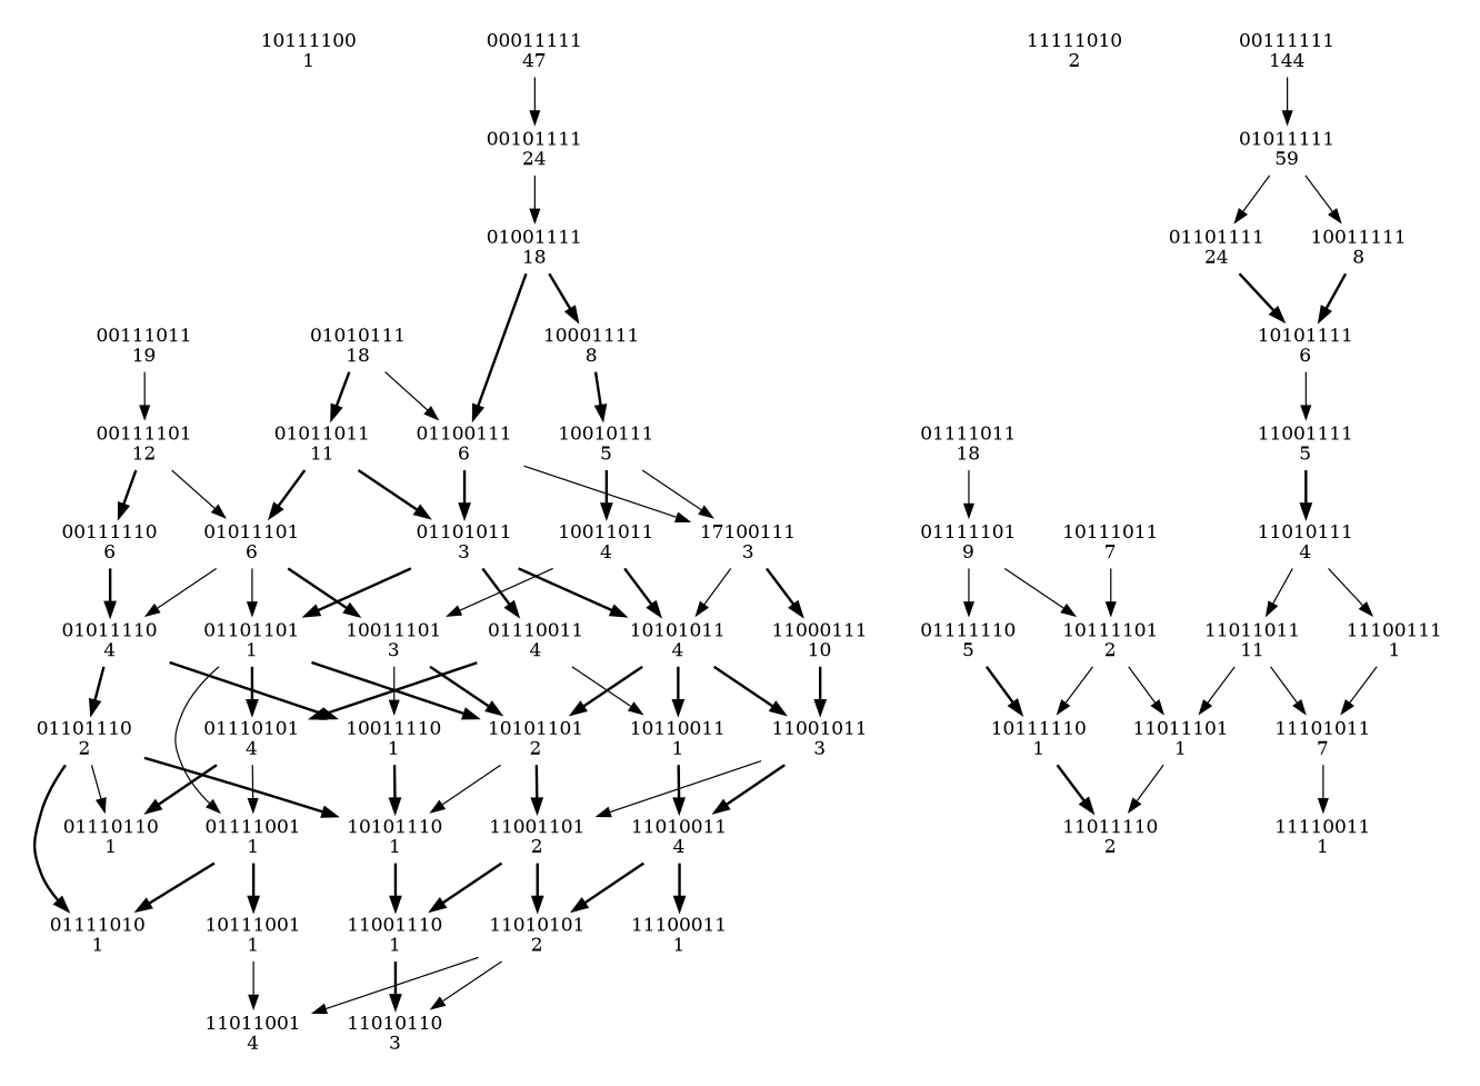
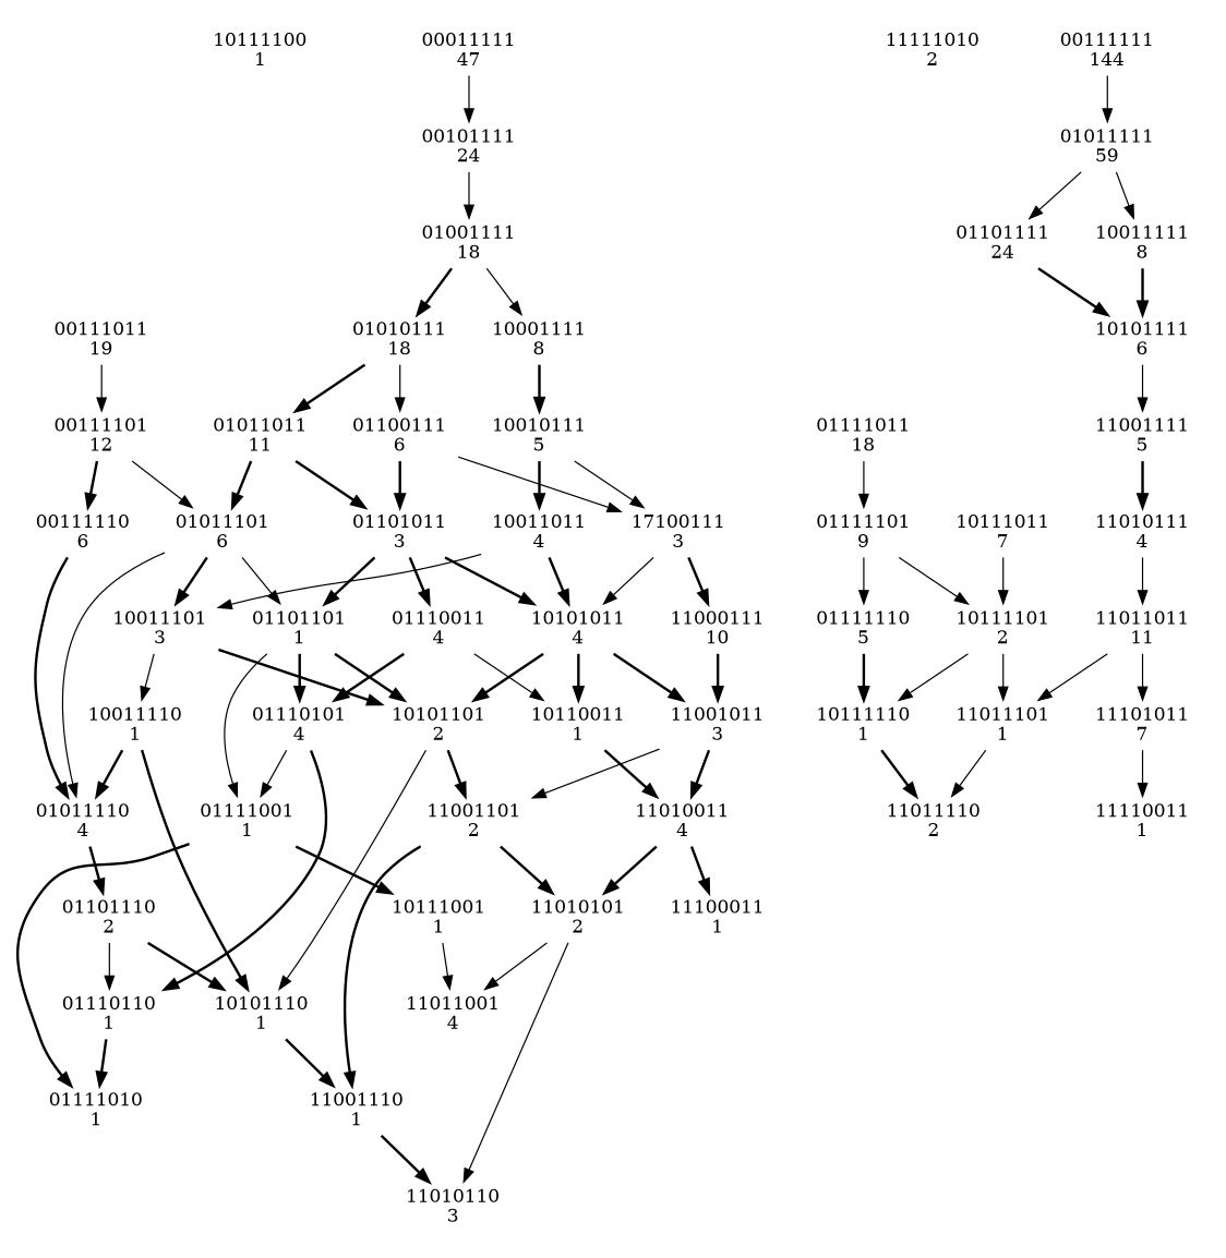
  digraph {
    node [fontsize=14 shape=plaintext]
    edge [style=bold]
    n1 [label="00011111\n47"]
    n2 [label="00101111\n24"]
    n3 [label="01001111\n18"]
    n4 [label="01010111\n18"]
    n5 [label="10001111\n8"]
    n6 [label="01011011\n11"]
    n7 [label="01100111\n6"]
    n8 [label="01011101\n6"]
    n9 [label="01101011\n3"]
    n10 [label="01011110\n4"]
    n11 [label="01101101\n1"]
    n12 [label="10011101\n3"]
    n13 [label="01101110\n2"]
    n14 [label="10011110\n1"]
    n15 [label="01110110\n1"]
    n16 [label="10101110\n1"]
    n17 [label="01111010\n1"]
    n18 [label="00111011\n19"]
    n19 [label="00111101\n12"]
    n20 [label="00111110\n6"]
    n21 [label="11001110\n1"]
    n22 [label="11010110\n3"]
    n23 [label="01110101\n4"]
    n24 [label="10101101\n2"]
    n25 [label="10010111\n5"]
    n26 [label="10011011\n4"]
    n27 [label="17100111\n3"]
    n28 [label="10101011\n4"]
    n29 [label="01110011\n4"]
    n30 [label="01111001\n1"]
    n31 [label="10110011\n1"]
    n32 [label="10111001\n1"]
    n33 [label="11001101\n2"]
    n34 [label="11000111\n10"]
    n35 [label="11001011\n3"]
    n36 [label="11010101\n2"]
    n37 [label="11010011\n4"]
    n38 [label="11100011\n1"]
    n39 [label="11011001\n4"]
    n40 [label="10111100\n1"]
    n41 [label="00111111\n144"]
    n42 [label="01011111\n59"]
    n43 [label="01101111\n24"]
    n44 [label="10011111\n8"]
    n45 [label="10101111\n6"]
    n46 [label="11001111\n5"]
    n47 [label="11010111\n4"]
    n48 [label="11011011\n11"]
-   n49 [label="11100111\n1"]
    n50 [label="11011101\n1"]
    n51 [label="11101011\n7"]
    n52 [label="11011110\n2"]
    n53 [label="01111011\n18"]
    n54 [label="01111101\n9"]
    n55 [label="01111110\n5"]
    n56 [label="10111101\n2"]
    n57 [label="10111110\n1"]
    n58 [label="10111011\n7"]
    n59 [label="11110011\n1"]
    n60 [label="11111010\n2"]
    subgraph cluster_1 {
      color=white
      n1
      n2
      n3
      n4
      n5
      n6
      n7
      n8
      n9
      n10
      n11
      n12
      n13
      n14
      n15
      n16
      n17
      n18
      n19
      n20
      n21
      n22
      n23
      n24
      n25
      n26
      n27
      n28
      n29
      n30
      n31
      n32
      n33
      n34
      n35
      n36
      n37
      n38
      n39
      n40
    }
    subgraph cluster_2 {
      color=white
      n41
      n42
      n43
      n44
      n45
      n46
      n47
      n48
-     n49
      n50
      n51
      n52
      n53
      n54
      n55
      n56
      n57
      n58
      n59
      n60
    }
    n1 -> n2 [style=solid]
    n2 -> n3 [style=solid]
-   n3 -> n7
-   n3 -> n5
+   n3 -> n4
+   n3 -> n5 [style=solid]
    n4 -> n6
    n4 -> n7 [style=solid]
    n5 -> n25
    n6 -> n8
    n6 -> n9
    n7 -> n9
    n7 -> n27 [style=solid]
    n8 -> n10 [style=solid]
    n8 -> n11 [style=solid]
    n8 -> n12
    n9 -> n11
    n9 -> n28
    n9 -> n29
    n10 -> n13
-   n10 -> n14
+   n14 -> n10
    n11 -> n23
    n11 -> n24
    n11 -> n30 [style=solid]
    n12 -> n14 [style=solid]
    n12 -> n24
    n13 -> n15 [style=solid]
    n13 -> n16
    n14 -> n16
-   n13 -> n17
+   n15 -> n17
    n16 -> n21
    n18 -> n19 [style=solid]
    n19 -> n8 [style=solid]
    n19 -> n20
    n20 -> n10
    n21 -> n22
    n23 -> n15
    n23 -> n30 [style=solid]
    n24 -> n16 [style=solid]
    n24 -> n33
    n25 -> n26
    n25 -> n27 [style=solid]
    n26 -> n12 [style=solid]
    n26 -> n28
    n27 -> n28 [style=solid]
    n27 -> n34
    n28 -> n24
    n28 -> n31
    n28 -> n35
    n29 -> n23
    n29 -> n31 [style=solid]
    n30 -> n17
    n30 -> n32
    n31 -> n37
    n32 -> n39 [style=solid]
    n33 -> n21
    n33 -> n36
    n34 -> n35
    n35 -> n33 [style=solid]
    n35 -> n37
    n36 -> n22 [style=solid]
    n36 -> n39 [style=solid]
    n37 -> n36
    n37 -> n38
    n41 -> n42 [style=solid]
    n42 -> n43 [style=solid]
    n42 -> n44 [style=solid]
    n43 -> n45
    n44 -> n45
    n45 -> n46 [style=solid]
    n46 -> n47
    n47 -> n48 [style=solid]
-   n47 -> n49 [style=solid]
    n48 -> n50 [style=solid]
    n48 -> n51 [style=solid]
-   n49 -> n51 [style=solid]
    n50 -> n52 [style=solid]
    n51 -> n59 [style=solid]
    n53 -> n54 [style=solid]
    n54 -> n55 [style=solid]
    n54 -> n56 [style=solid]
    n55 -> n57
    n56 -> n50 [style=solid]
    n56 -> n57 [style=solid]
    n57 -> n52
    n58 -> n56 [style=solid]
  }
